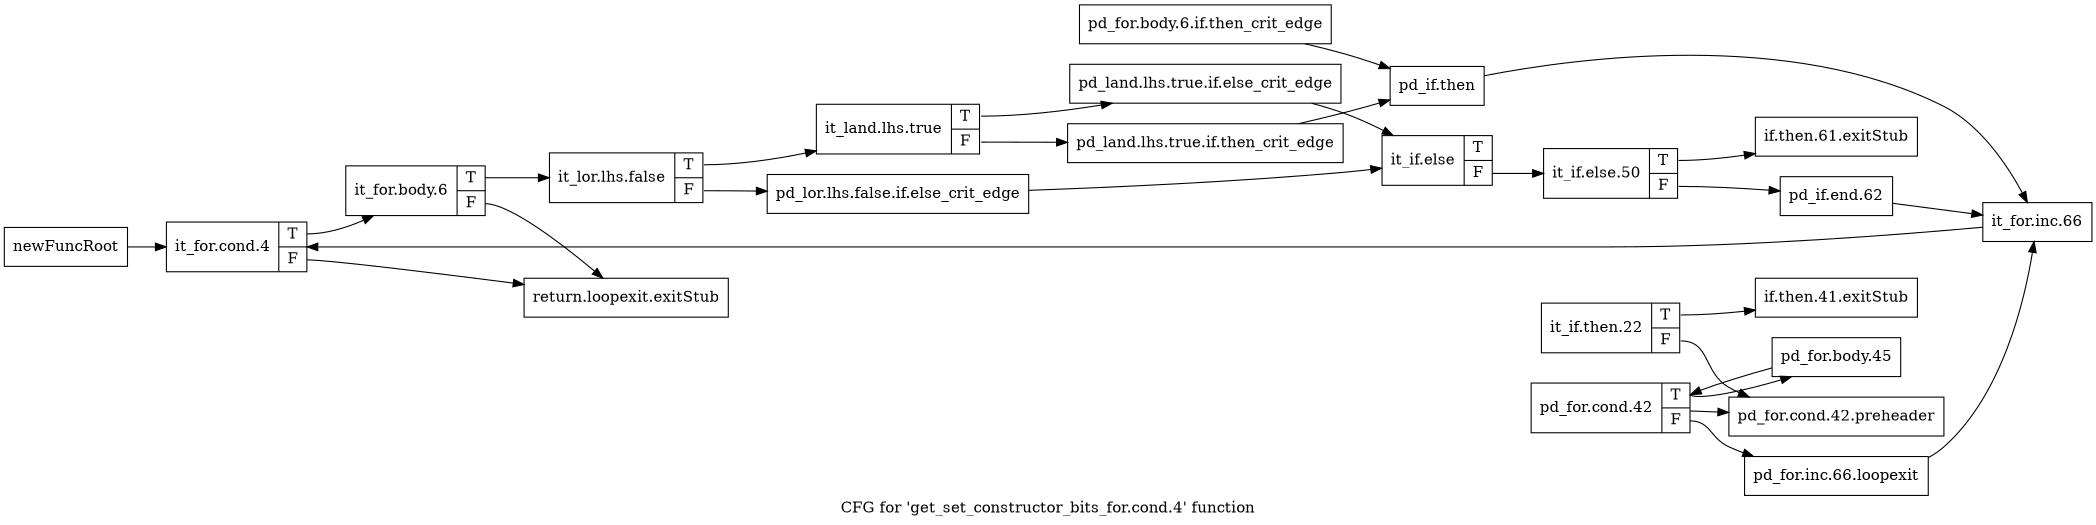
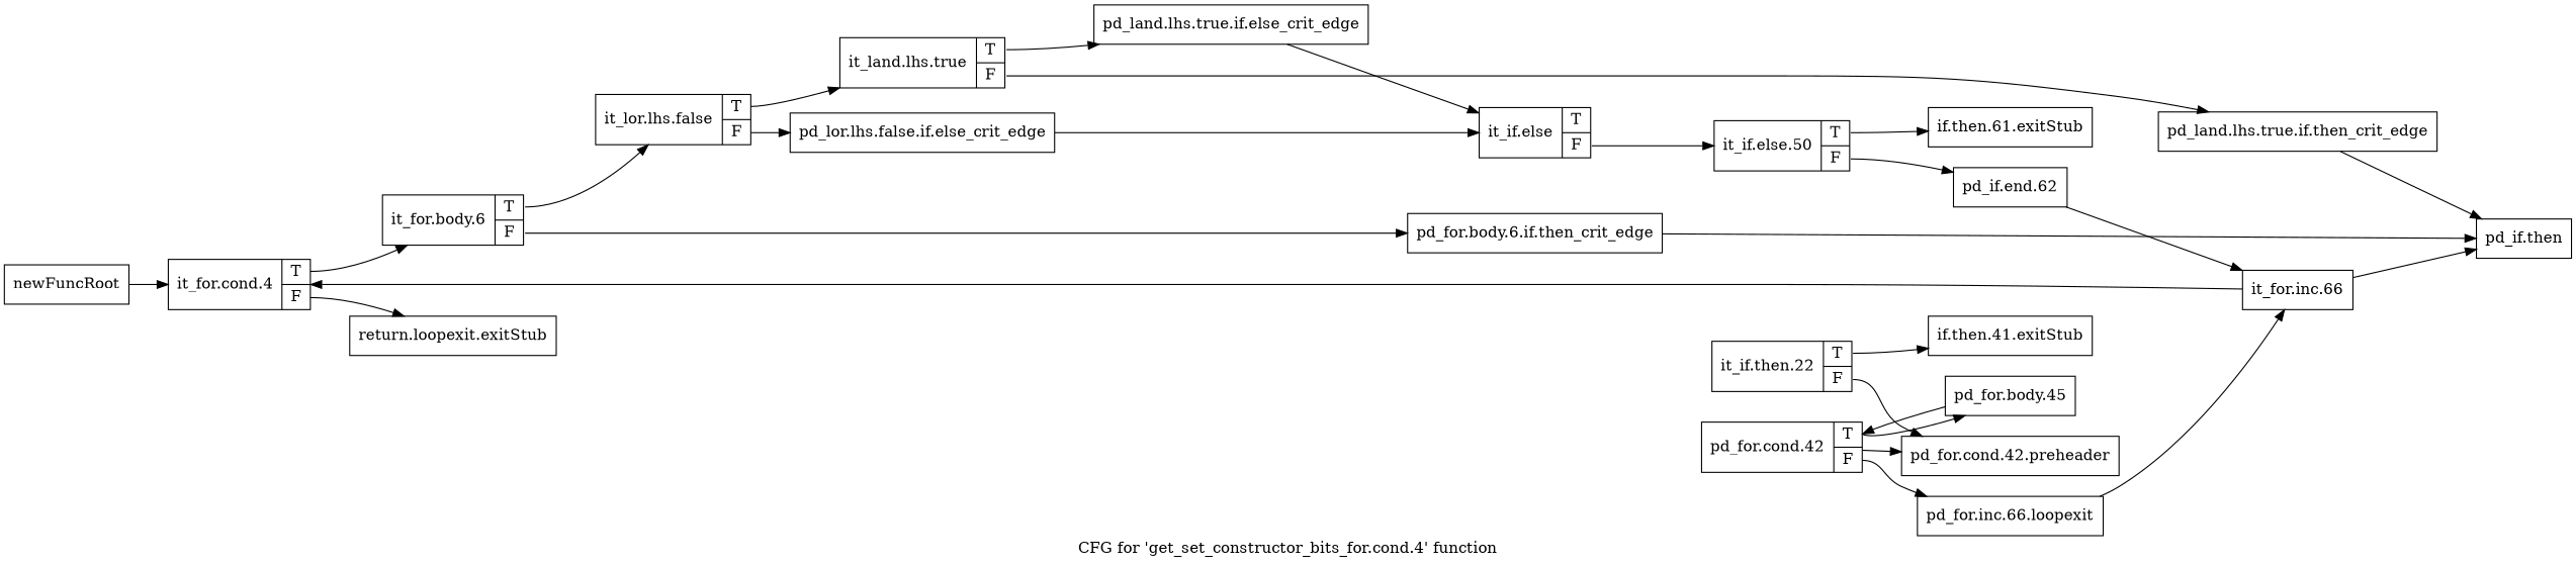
  digraph {
    label="CFG for 'get_set_constructor_bits_for.cond.4' function"
    rankdir=LR
    node [shape=record]
    n1 [label="{newFuncRoot}"]
    n2 [label="{it_for.cond.4|{<s0>T|<s1>F}}"]
    n3 [label="{return.loopexit.exitStub}"]
    n4 [label="{it_for.body.6|{<s0>T|<s1>F}}"]
    n5 [label="{it_lor.lhs.false|{<s0>T|<s1>F}}"]
    n6 [label="{pd_for.body.6.if.then_crit_edge}"]
    n7 [label="{if.then.61.exitStub}"]
    n8 [label="{if.then.41.exitStub}"]
    n9 [label="{it_land.lhs.true|{<s0>T|<s1>F}}"]
    n10 [label="{pd_lor.lhs.false.if.else_crit_edge}"]
    n11 [label="{pd_if.then}"]
    n12 [label="{pd_land.lhs.true.if.else_crit_edge}"]
    n13 [label="{pd_land.lhs.true.if.then_crit_edge}"]
    n14 [label="{it_if.else|{<s0>T|<s1>F}}"]
    n15 [label="{it_for.inc.66}"]
    n16 [label="{it_if.else.50|{<s0>T|<s1>F}}"]
    n17 [label="{it_if.then.22|{<s0>T|<s1>F}}"]
    n18 [label="{pd_for.cond.42.preheader}"]
    n19 [label="{pd_if.end.62}"]
    n20 [label="{pd_for.cond.42|{<s0>T|<s1>F}}"]
    n21 [label="{pd_for.body.45}"]
    n22 [label="{pd_for.inc.66.loopexit}"]
    n1 -> n2
    n2 -> n3 [tailport=s1]
    n2 -> n4 [tailport=s0]
    n4 -> n5 [tailport=s0]
-   n4 -> n3 [tailport=s1]
+   n4 -> n6 [tailport=s1]
    n5 -> n9 [tailport=s0]
    n5 -> n10 [tailport=s1]
    n6 -> n11
    n9 -> n12 [tailport=s0]
    n9 -> n13 [tailport=s1]
    n10 -> n14
-   n11 -> n15
+   n15 -> n11
    n12 -> n14
    n13 -> n11
    n14 -> n16 [tailport=s1]
    n15 -> n2
    n16 -> n7 [tailport=s0]
    n16 -> n19 [tailport=s1]
    n17 -> n8 [tailport=s0]
    n17 -> n18 [tailport=s1]
    n19 -> n15
    n20 -> n18
    n20 -> n21 [tailport=s0]
    n20 -> n22 [tailport=s1]
    n21 -> n20
    n22 -> n15
  }
